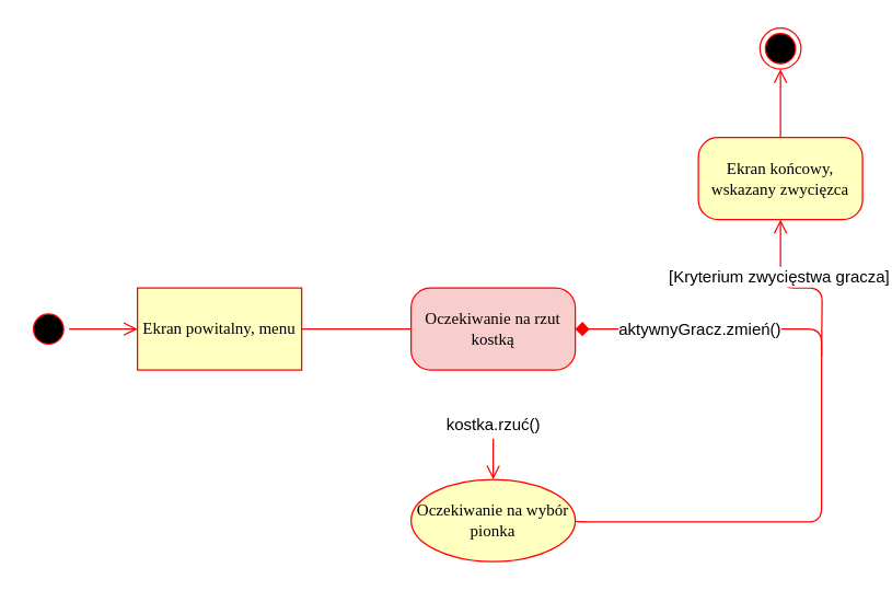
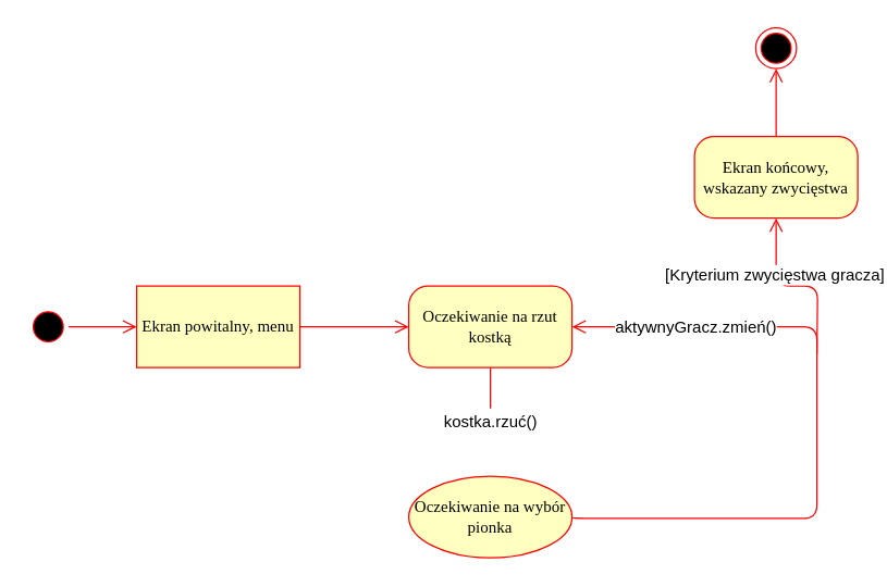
  <mxCell id="0" />
  <mxCell id="1" parent="0" />
  <mxCell id="2" value="" style="ellipse;html=1;shape=startState;fillColor=#000000;strokeColor=#ff0000;rounded=1;shadow=0;comic=0;labelBackgroundColor=none;fontFamily=Verdana;fontSize=12;fontColor=#000000;align=center;direction=south;" parent="1" vertex="1"><mxGeometry x="20" y="225" width="30" height="30" as="geometry" /></mxCell>
  <mxCell id="3" value="Ekran powitalny, menu" style="whiteSpace=wrap;html=1;arcSize=24;fillColor=#ffffc0;strokeColor=#ff0000;shadow=0;comic=0;labelBackgroundColor=none;fontFamily=Verdana;fontSize=12;fontColor=#000000;align=center;rounded=0;" parent="1" vertex="1"><mxGeometry x="100" y="210" width="120" height="60" as="geometry" /></mxCell>
  <mxCell id="4" style="edgeStyle=orthogonalEdgeStyle;html=1;labelBackgroundColor=none;endArrow=open;endSize=8;strokeColor=#ff0000;fontFamily=Verdana;fontSize=12;align=left;" parent="1" source="2" target="3" edge="1"><mxGeometry relative="1" as="geometry"><mxPoint x="50" y="239.66" as="sourcePoint" /><mxPoint x="150" y="239.66" as="targetPoint" /></mxGeometry></mxCell>
- <mxCell id="5" value="Oczekiwanie na rzut kostką" style="rounded=1;whiteSpace=wrap;html=1;arcSize=24;fillColor=#f8cecc;strokeColor=#ff0000;shadow=0;comic=0;labelBackgroundColor=none;fontFamily=Verdana;fontSize=12;fontColor=#000000;align=center;" parent="1" vertex="1"><mxGeometry x="300" y="210" width="120" height="60" as="geometry" /></mxCell>
+ <mxCell id="5" value="Oczekiwanie na rzut kostką" style="rounded=1;whiteSpace=wrap;html=1;arcSize=24;fillColor=#ffffc0;strokeColor=#ff0000;shadow=0;comic=0;labelBackgroundColor=none;fontFamily=Verdana;fontSize=12;fontColor=#000000;align=center;" parent="1" vertex="1"><mxGeometry x="300" y="210" width="120" height="60" as="geometry" /></mxCell>
  <mxCell id="6" value="Oczekiwanie na wybór pionka" style="ellipse;whiteSpace=wrap;html=1;arcSize=24;fillColor=#ffffc0;strokeColor=#ff0000;shadow=0;comic=0;labelBackgroundColor=none;fontFamily=Verdana;fontSize=12;fontColor=#000000;align=center;" parent="1" vertex="1"><mxGeometry x="300" y="350" width="120" height="60" as="geometry" /></mxCell>
- <mxCell id="7" value="Ekran końcowy, wskazany zwycięzca" style="rounded=1;whiteSpace=wrap;html=1;arcSize=24;fillColor=#ffffc0;strokeColor=#ff0000;shadow=0;comic=0;labelBackgroundColor=none;fontFamily=Verdana;fontSize=12;fontColor=#000000;align=center;" parent="1" vertex="1"><mxGeometry x="510" y="100" width="120" height="60" as="geometry" /></mxCell>
- <mxCell id="8" style="edgeStyle=orthogonalEdgeStyle;html=1;labelBackgroundColor=none;endArrow=none;endSize=8;strokeColor=#ff0000;fontFamily=Verdana;fontSize=12;align=left;exitX=1;exitY=0.5;exitDx=0;exitDy=0;entryX=0;entryY=0.5;entryDx=0;entryDy=0;" parent="1" source="3" target="5" edge="1"><mxGeometry relative="1" as="geometry"><mxPoint x="260" y="280" as="sourcePoint" /><mxPoint x="330" y="280" as="targetPoint" /></mxGeometry></mxCell>
- <mxCell id="9" style="edgeStyle=orthogonalEdgeStyle;html=1;labelBackgroundColor=none;endArrow=open;endSize=8;strokeColor=#ff0000;fontFamily=Verdana;fontSize=12;align=left;exitX=0.5;exitY=1;exitDx=0;exitDy=0;entryX=0.5;entryY=0;entryDx=0;entryDy=0;startArrow=none;" parent="1" source="16" target="6" edge="1"><mxGeometry relative="1" as="geometry"><mxPoint x="370" y="280" as="sourcePoint" /><mxPoint x="440" y="280" as="targetPoint" /></mxGeometry></mxCell>
- <mxCell id="10" style="edgeStyle=orthogonalEdgeStyle;html=1;labelBackgroundColor=none;endArrow=diamond;endSize=8;strokeColor=#ff0000;fontFamily=Verdana;fontSize=12;align=left;exitX=1;exitY=0.5;exitDx=0;exitDy=0;entryX=1;entryY=0.5;entryDx=0;entryDy=0;" parent="1" source="6" target="5" edge="1"><mxGeometry relative="1" as="geometry"><mxPoint x="540" y="381" as="sourcePoint" /><mxPoint x="540" y="240" as="targetPoint" /><Array as="points"><mxPoint x="420" y="381" /><mxPoint x="600" y="381" /><mxPoint x="600" y="240" /></Array></mxGeometry></mxCell>
+ <mxCell id="7" value="Ekran końcowy, wskazany zwycięstwa" style="rounded=1;whiteSpace=wrap;html=1;arcSize=24;fillColor=#ffffc0;strokeColor=#ff0000;shadow=0;comic=0;labelBackgroundColor=none;fontFamily=Verdana;fontSize=12;fontColor=#000000;align=center;" parent="1" vertex="1"><mxGeometry x="510" y="100" width="120" height="60" as="geometry" /></mxCell>
+ <mxCell id="8" style="edgeStyle=orthogonalEdgeStyle;html=1;labelBackgroundColor=none;endArrow=open;endSize=8;strokeColor=#ff0000;fontFamily=Verdana;fontSize=12;align=left;exitX=1;exitY=0.5;exitDx=0;exitDy=0;entryX=0;entryY=0.5;entryDx=0;entryDy=0;" parent="1" source="3" target="5" edge="1"><mxGeometry relative="1" as="geometry"><mxPoint x="260" y="280" as="sourcePoint" /><mxPoint x="330" y="280" as="targetPoint" /></mxGeometry></mxCell>
+ <mxCell id="10" style="edgeStyle=orthogonalEdgeStyle;html=1;labelBackgroundColor=none;endArrow=open;endSize=8;strokeColor=#ff0000;fontFamily=Verdana;fontSize=12;align=left;exitX=1;exitY=0.5;exitDx=0;exitDy=0;entryX=1;entryY=0.5;entryDx=0;entryDy=0;" parent="1" source="6" target="5" edge="1"><mxGeometry relative="1" as="geometry"><mxPoint x="540" y="381" as="sourcePoint" /><mxPoint x="540" y="240" as="targetPoint" /><Array as="points"><mxPoint x="420" y="381" /><mxPoint x="600" y="381" /><mxPoint x="600" y="240" /></Array></mxGeometry></mxCell>
  <mxCell id="11" value="&lt;font style=&quot;font-size: 12px&quot;&gt;aktywnyGracz.zmień()&lt;/font&gt;" style="edgeLabel;html=1;align=center;verticalAlign=middle;resizable=0;points=[];" vertex="1" connectable="0" parent="10"><mxGeometry x="0.797" y="2" relative="1" as="geometry"><mxPoint x="39" y="-2" as="offset" /></mxGeometry></mxCell>
  <mxCell id="12" style="edgeStyle=orthogonalEdgeStyle;html=1;labelBackgroundColor=none;endArrow=open;endSize=8;strokeColor=#ff0000;fontFamily=Verdana;fontSize=12;align=left;entryX=0.5;entryY=1;entryDx=0;entryDy=0;" parent="1" target="7" edge="1"><mxGeometry relative="1" as="geometry"><mxPoint x="600" y="260" as="sourcePoint" /><mxPoint x="180" y="300" as="targetPoint" /></mxGeometry></mxCell>
  <mxCell id="13" value="&lt;font style=&quot;font-size: 12px&quot;&gt;[Kryterium zwycięstwa gracza]&lt;/font&gt;" style="edgeLabel;html=1;align=center;verticalAlign=middle;resizable=0;points=[];" vertex="1" connectable="0" parent="12"><mxGeometry x="0.369" y="2" relative="1" as="geometry"><mxPoint as="offset" /></mxGeometry></mxCell>
  <mxCell id="14" value="" style="ellipse;html=1;shape=endState;fillColor=#000000;strokeColor=#ff0000;" vertex="1" parent="1"><mxGeometry x="555" y="20" width="30" height="30" as="geometry" /></mxCell>
  <mxCell id="15" style="edgeStyle=orthogonalEdgeStyle;html=1;labelBackgroundColor=none;endArrow=open;endSize=8;strokeColor=#ff0000;fontFamily=Verdana;fontSize=12;align=left;exitX=0.5;exitY=0;exitDx=0;exitDy=0;entryX=0.5;entryY=1;entryDx=0;entryDy=0;" edge="1" parent="1" source="7" target="14"><mxGeometry relative="1" as="geometry"><mxPoint x="580" y="220" as="sourcePoint" /><mxPoint x="580" y="170" as="targetPoint" /><Array as="points"><mxPoint x="570" y="80" /><mxPoint x="570" y="80" /></Array></mxGeometry></mxCell>
  <mxCell id="16" value="kostka.rzuć()" style="text;html=1;align=center;verticalAlign=middle;resizable=0;points=[];autosize=1;strokeColor=none;" vertex="1" parent="1"><mxGeometry x="320" y="300" width="80" height="20" as="geometry" /></mxCell>
+ <mxCell id="17" value="" style="edgeStyle=orthogonalEdgeStyle;html=1;labelBackgroundColor=none;endArrow=none;endSize=8;strokeColor=#ff0000;fontFamily=Verdana;fontSize=12;align=left;exitX=0.5;exitY=1;exitDx=0;exitDy=0;entryX=0.5;entryY=0;entryDx=0;entryDy=0;" edge="1" parent="1" source="5" target="16"><mxGeometry relative="1" as="geometry"><mxPoint x="360" y="270" as="sourcePoint" /><mxPoint x="360" y="350" as="targetPoint" /></mxGeometry></mxCell>
